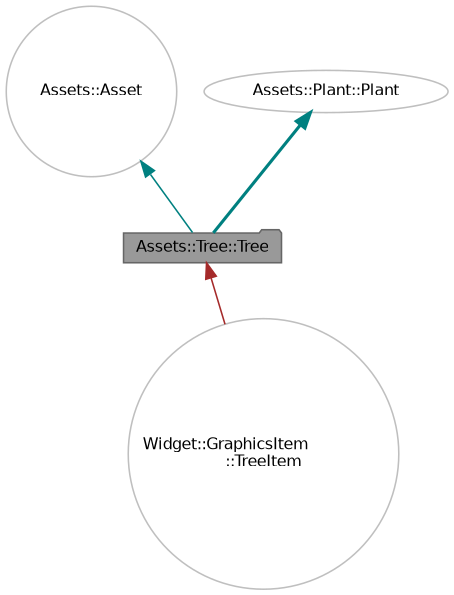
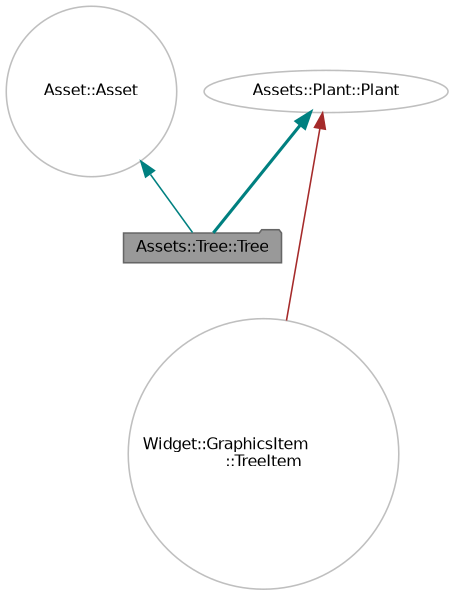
  digraph {
    node [color=grey75 fillcolor=white fontname=Helvetica fontsize=10 shape=circle style=filled]
    edge [color=teal dir=back fontname=Helvetica fontsize=10 labelfontname=Helvetica labelfontsize=10 style=solid]
    n1 [color=gray40 fillcolor=grey60 fontcolor=black height=0.2 label="Assets::Tree::Tree" shape=folder width=0.4]
    n2 [height=0.2 label="Widget::GraphicsItem\l::TreeItem" width=0.4]
    n3 [height=0.2 label="Assets::Plant::Plant" shape=ellipse width=0.4]
-   n4 [height=0.2 label="Assets::Asset" width=0.4]
-   n1 -> n2 [color=brown]
+   n4 [height=0.2 label="Asset::Asset" width=0.4]
+   n3 -> n2 [color=brown]
    n3 -> n1 [style=bold]
    n4 -> n1
  }
